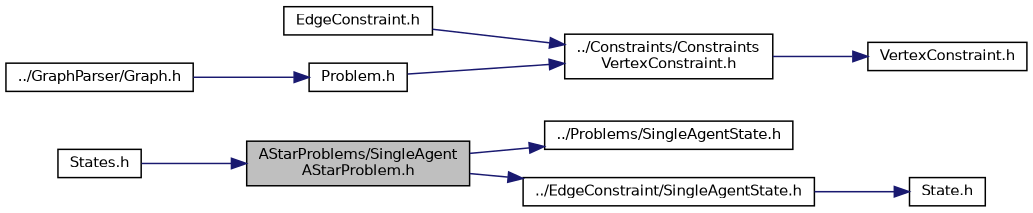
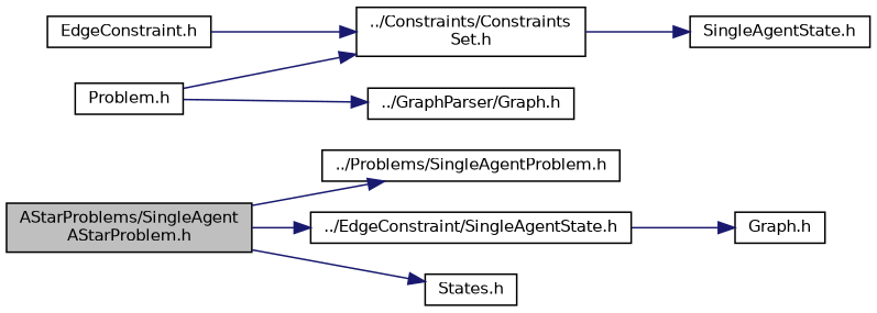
  digraph {
    rankdir=LR
    node [color=black fillcolor=white fontname=Helvetica fontsize=10 shape=record style=filled]
    edge [color=midnightblue fontname=Helvetica fontsize=10 labelfontname=Helvetica labelfontsize=10 style=solid]
    n1 [fillcolor=grey75 fontcolor=black height=0.2 label="AStarProblems/SingleAgent\lAStarProblem.h" width=0.4]
-   n2 [height=0.2 label="../Problems/SingleAgentState.h" width=0.4]
+   n2 [height=0.2 label="../Problems/SingleAgentProblem.h" width=0.4]
    n3 [height=0.2 label="../EdgeConstraint/SingleAgentState.h" width=0.4]
    n4 [height=0.2 label="States.h" width=0.4]
-   n5 [height=0.2 label="State.h" width=0.4]
+   n5 [height=0.2 label="Graph.h" width=0.4]
    n6 [height=0.2 label="Problem.h" width=0.4]
-   n7 [height=0.2 label="../Constraints/Constraints\lVertexConstraint.h" width=0.4]
+   n7 [height=0.2 label="../Constraints/Constraints\lSet.h" width=0.4]
    n8 [height=0.2 label="../GraphParser/Graph.h" width=0.4]
-   n9 [height=0.2 label="VertexConstraint.h" width=0.4]
+   n9 [height=0.2 label="SingleAgentState.h" width=0.4]
    n10 [height=0.2 label="EdgeConstraint.h" width=0.4]
    n1 -> n2
    n1 -> n3
-   n4 -> n1
+   n1 -> n4
    n3 -> n5
    n6 -> n7
-   n8 -> n6
+   n6 -> n8
    n7 -> n9
    n10 -> n7
  }
